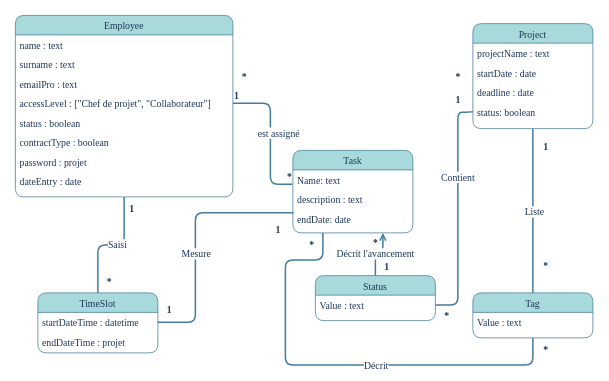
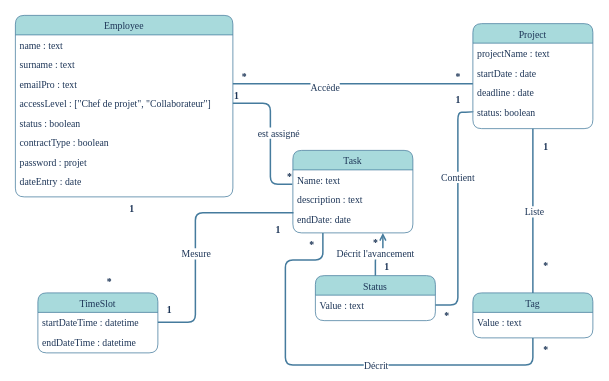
  <mxCell id="0" />
  <mxCell id="1" parent="0" />
- <mxCell id="2" style="edgeStyle=orthogonalEdgeStyle;rounded=1;orthogonalLoop=1;jettySize=auto;html=1;exitX=0.5;exitY=1;exitDx=0;exitDy=0;entryX=0.5;entryY=0;entryDx=0;entryDy=0;endArrow=none;endFill=0;fontSize=13;fontStyle=0;fontFamily=Tahoma;labelBorderColor=none;labelBackgroundColor=none;fontColor=default;strokeColor=#457B9D;strokeWidth=2;" parent="1" source="4" target="32" edge="1"><mxGeometry relative="1" as="geometry" /></mxCell>
- <mxCell id="3" value="Saisi" style="edgeLabel;html=1;align=center;verticalAlign=middle;resizable=0;points=[];fontSize=13;fontStyle=0;fontFamily=Tahoma;labelBorderColor=none;rounded=1;labelBackgroundColor=default;fontColor=#1D3557;" parent="2" vertex="1" connectable="0"><mxGeometry x="-0.094" y="-1" relative="1" as="geometry"><mxPoint as="offset" /></mxGeometry></mxCell>
  <mxCell id="4" value="Employee" style="swimlane;fontStyle=0;align=center;verticalAlign=top;childLayout=stackLayout;horizontal=1;startSize=26;horizontalStack=0;resizeParent=1;resizeLast=0;collapsible=1;marginBottom=0;rounded=1;shadow=0;strokeWidth=1;fontSize=13;fontFamily=Tahoma;labelBorderColor=none;labelBackgroundColor=none;fillColor=#A8DADC;strokeColor=#457B9D;fontColor=#1D3557;perimeterSpacing=0;" parent="1" vertex="1"><mxGeometry x="20" y="20" width="290" height="242" as="geometry"><mxRectangle x="230" y="140" width="160" height="26" as="alternateBounds" /></mxGeometry></mxCell>
  <mxCell id="5" value="name : text" style="text;align=left;verticalAlign=top;spacingLeft=4;spacingRight=4;overflow=hidden;rotatable=0;points=[[0,0.5],[1,0.5]];portConstraint=eastwest;fontSize=13;fontStyle=0;fontFamily=Tahoma;labelBorderColor=none;rounded=1;labelBackgroundColor=none;fontColor=#1D3557;" parent="4" vertex="1"><mxGeometry y="26" width="290" height="26" as="geometry" /></mxCell>
  <mxCell id="6" value="surname : text" style="text;align=left;verticalAlign=top;spacingLeft=4;spacingRight=4;overflow=hidden;rotatable=0;points=[[0,0.5],[1,0.5]];portConstraint=eastwest;rounded=1;shadow=0;html=0;fontSize=13;fontStyle=0;fontFamily=Tahoma;labelBorderColor=none;labelBackgroundColor=none;fontColor=#1D3557;" parent="4" vertex="1"><mxGeometry y="52" width="290" height="26" as="geometry" /></mxCell>
  <mxCell id="7" value="emailPro : text" style="text;align=left;verticalAlign=top;spacingLeft=4;spacingRight=4;overflow=hidden;rotatable=0;points=[[0,0.5],[1,0.5]];portConstraint=eastwest;rounded=1;shadow=0;html=0;fontSize=13;fontStyle=0;fontFamily=Tahoma;labelBorderColor=none;labelBackgroundColor=none;fontColor=#1D3557;" parent="4" vertex="1"><mxGeometry y="78" width="290" height="26" as="geometry" /></mxCell>
  <mxCell id="8" value="accessLevel : [&quot;Chef de projet&quot;, &quot;Collaborateur&quot;]&#10;" style="text;align=left;verticalAlign=top;spacingLeft=4;spacingRight=4;overflow=hidden;rotatable=0;points=[[0,0.5],[1,0.5]];portConstraint=eastwest;rounded=1;shadow=0;html=0;fontSize=13;fontStyle=0;fontFamily=Tahoma;labelBorderColor=none;labelBackgroundColor=none;fontColor=#1D3557;" parent="4" vertex="1"><mxGeometry y="104" width="290" height="26" as="geometry" /></mxCell>
  <mxCell id="9" value="status : boolean" style="text;align=left;verticalAlign=top;spacingLeft=4;spacingRight=4;overflow=hidden;rotatable=0;points=[[0,0.5],[1,0.5]];portConstraint=eastwest;rounded=1;shadow=0;html=0;fontSize=13;fontStyle=0;fontFamily=Tahoma;labelBorderColor=none;labelBackgroundColor=none;fontColor=#1D3557;" parent="4" vertex="1"><mxGeometry y="130" width="290" height="26" as="geometry" /></mxCell>
  <mxCell id="10" value="contractType : boolean" style="text;align=left;verticalAlign=top;spacingLeft=4;spacingRight=4;overflow=hidden;rotatable=0;points=[[0,0.5],[1,0.5]];portConstraint=eastwest;rounded=1;shadow=0;html=0;fontSize=13;fontStyle=0;fontFamily=Tahoma;labelBorderColor=none;labelBackgroundColor=none;fontColor=#1D3557;" parent="4" vertex="1"><mxGeometry y="156" width="290" height="26" as="geometry" /></mxCell>
  <mxCell id="11" value="password : projet" style="text;align=left;verticalAlign=top;spacingLeft=4;spacingRight=4;overflow=hidden;rotatable=0;points=[[0,0.5],[1,0.5]];portConstraint=eastwest;rounded=1;shadow=0;html=0;fontSize=13;fontStyle=0;fontFamily=Tahoma;labelBorderColor=none;labelBackgroundColor=none;fontColor=#1D3557;" parent="4" vertex="1"><mxGeometry y="182" width="290" height="26" as="geometry" /></mxCell>
  <mxCell id="12" value="dateEntry : date" style="text;align=left;verticalAlign=top;spacingLeft=4;spacingRight=4;overflow=hidden;rotatable=0;points=[[0,0.5],[1,0.5]];portConstraint=eastwest;rounded=1;shadow=0;html=0;fontSize=13;fontStyle=0;fontFamily=Tahoma;labelBorderColor=none;labelBackgroundColor=none;fontColor=#1D3557;" parent="4" vertex="1"><mxGeometry y="208" width="290" height="26" as="geometry" /></mxCell>
  <mxCell id="13" value="Task" style="swimlane;fontStyle=0;align=center;verticalAlign=top;childLayout=stackLayout;horizontal=1;startSize=26;horizontalStack=0;resizeParent=1;resizeLast=0;collapsible=1;marginBottom=0;rounded=1;shadow=0;strokeWidth=1;fontSize=13;fontFamily=Tahoma;labelBorderColor=none;labelBackgroundColor=none;fillColor=#A8DADC;strokeColor=#457B9D;fontColor=#1D3557;" parent="1" vertex="1"><mxGeometry x="390" y="200" width="160" height="110" as="geometry"><mxRectangle x="130" y="380" width="160" height="26" as="alternateBounds" /></mxGeometry></mxCell>
  <mxCell id="14" value="Name: text" style="text;align=left;verticalAlign=top;spacingLeft=4;spacingRight=4;overflow=hidden;rotatable=0;points=[[0,0.5],[1,0.5]];portConstraint=eastwest;strokeColor=none;fontSize=13;fontStyle=0;fontFamily=Tahoma;labelBorderColor=none;rounded=1;labelBackgroundColor=none;fontColor=#1D3557;" parent="13" vertex="1"><mxGeometry y="26" width="160" height="26" as="geometry" /></mxCell>
  <mxCell id="15" value="description : text" style="text;align=left;verticalAlign=top;spacingLeft=4;spacingRight=4;overflow=hidden;rotatable=0;points=[[0,0.5],[1,0.5]];portConstraint=eastwest;rounded=1;shadow=0;html=0;fontSize=13;fontStyle=0;fontFamily=Tahoma;labelBorderColor=none;labelBackgroundColor=none;fontColor=#1D3557;" parent="13" vertex="1"><mxGeometry y="52" width="160" height="26" as="geometry" /></mxCell>
  <mxCell id="16" value="endDate: date" style="text;align=left;verticalAlign=top;spacingLeft=4;spacingRight=4;overflow=hidden;rotatable=0;points=[[0,0.5],[1,0.5]];portConstraint=eastwest;rounded=1;shadow=0;html=0;fontSize=13;fontStyle=0;fontFamily=Tahoma;labelBorderColor=none;labelBackgroundColor=none;fontColor=#1D3557;" parent="13" vertex="1"><mxGeometry y="78" width="160" height="26" as="geometry" /></mxCell>
  <mxCell id="17" style="edgeStyle=orthogonalEdgeStyle;rounded=1;orthogonalLoop=1;jettySize=auto;html=1;exitX=0.5;exitY=1;exitDx=0;exitDy=0;entryX=0.5;entryY=0;entryDx=0;entryDy=0;endArrow=none;endFill=0;fontSize=13;fontStyle=0;fontFamily=Tahoma;labelBorderColor=none;labelBackgroundColor=none;fontColor=default;strokeColor=#457B9D;strokeWidth=2;" parent="1" source="19" target="26" edge="1"><mxGeometry relative="1" as="geometry" /></mxCell>
  <mxCell id="18" value="Liste" style="edgeLabel;html=1;align=center;verticalAlign=middle;resizable=0;points=[];fontSize=13;fontStyle=0;fontFamily=Tahoma;labelBorderColor=none;rounded=1;labelBackgroundColor=default;fontColor=#1D3557;" parent="17" vertex="1" connectable="0"><mxGeometry x="0.007" y="1" relative="1" as="geometry"><mxPoint as="offset" /></mxGeometry></mxCell>
  <mxCell id="19" value="Project" style="swimlane;fontStyle=0;align=center;verticalAlign=top;childLayout=stackLayout;horizontal=1;startSize=26;horizontalStack=0;resizeParent=1;resizeLast=0;collapsible=1;marginBottom=0;rounded=1;shadow=0;strokeWidth=1;fontSize=13;fontFamily=Tahoma;labelBorderColor=none;labelBackgroundColor=none;fillColor=#A8DADC;strokeColor=#457B9D;fontColor=#1D3557;" parent="1" vertex="1"><mxGeometry x="630" y="31" width="160" height="140" as="geometry"><mxRectangle x="550" y="140" width="160" height="26" as="alternateBounds" /></mxGeometry></mxCell>
  <mxCell id="20" value="projectName : text" style="text;align=left;verticalAlign=top;spacingLeft=4;spacingRight=4;overflow=hidden;rotatable=0;points=[[0,0.5],[1,0.5]];portConstraint=eastwest;fontSize=13;fontStyle=0;fontFamily=Tahoma;labelBorderColor=none;rounded=1;labelBackgroundColor=none;fontColor=#1D3557;" parent="19" vertex="1"><mxGeometry y="26" width="160" height="26" as="geometry" /></mxCell>
  <mxCell id="21" value="startDate : date" style="text;align=left;verticalAlign=top;spacingLeft=4;spacingRight=4;overflow=hidden;rotatable=0;points=[[0,0.5],[1,0.5]];portConstraint=eastwest;rounded=1;shadow=0;html=0;fontSize=13;fontStyle=0;fontFamily=Tahoma;labelBorderColor=none;labelBackgroundColor=none;fontColor=#1D3557;" parent="19" vertex="1"><mxGeometry y="52" width="160" height="26" as="geometry" /></mxCell>
  <mxCell id="22" value="deadline : date" style="text;align=left;verticalAlign=top;spacingLeft=4;spacingRight=4;overflow=hidden;rotatable=0;points=[[0,0.5],[1,0.5]];portConstraint=eastwest;rounded=1;shadow=0;html=0;fontSize=13;fontStyle=0;fontFamily=Tahoma;labelBorderColor=none;labelBackgroundColor=none;fontColor=#1D3557;" parent="19" vertex="1"><mxGeometry y="78" width="160" height="26" as="geometry" /></mxCell>
  <mxCell id="23" value="status: boolean" style="text;align=left;verticalAlign=top;spacingLeft=4;spacingRight=4;overflow=hidden;rotatable=0;points=[[0,0.5],[1,0.5]];portConstraint=eastwest;rounded=1;shadow=0;html=0;fontSize=13;fontStyle=0;fontFamily=Tahoma;labelBorderColor=none;labelBackgroundColor=none;fontColor=#1D3557;" parent="19" vertex="1"><mxGeometry y="104" width="160" height="26" as="geometry" /></mxCell>
  <mxCell id="24" style="edgeStyle=orthogonalEdgeStyle;rounded=1;orthogonalLoop=1;jettySize=auto;html=1;exitX=0.5;exitY=1;exitDx=0;exitDy=0;endArrow=none;endFill=0;fontSize=13;fontStyle=0;fontFamily=Tahoma;labelBorderColor=none;labelBackgroundColor=none;fontColor=default;strokeColor=#457B9D;strokeWidth=2;" parent="1" source="26" edge="1"><mxGeometry relative="1" as="geometry"><mxPoint x="430" y="310" as="targetPoint" /><Array as="points"><mxPoint x="710" y="486" /><mxPoint x="380" y="486" /><mxPoint x="380" y="346" /><mxPoint x="430" y="346" /></Array></mxGeometry></mxCell>
  <mxCell id="25" value="Décrit" style="edgeLabel;html=1;align=center;verticalAlign=middle;resizable=0;points=[];fontSize=13;fontStyle=0;fontFamily=Tahoma;labelBorderColor=none;rounded=1;labelBackgroundColor=default;fontColor=#1D3557;" parent="24" vertex="1" connectable="0"><mxGeometry x="0.281" relative="1" as="geometry"><mxPoint x="120" y="13" as="offset" /></mxGeometry></mxCell>
  <mxCell id="26" value="Tag" style="swimlane;fontStyle=0;align=center;verticalAlign=top;childLayout=stackLayout;horizontal=1;startSize=26;horizontalStack=0;resizeParent=1;resizeLast=0;collapsible=1;marginBottom=0;rounded=1;shadow=0;strokeWidth=1;fontSize=13;fontFamily=Tahoma;labelBorderColor=none;labelBackgroundColor=none;fillColor=#A8DADC;strokeColor=#457B9D;fontColor=#1D3557;" parent="1" vertex="1"><mxGeometry x="630" y="390" width="160" height="60" as="geometry"><mxRectangle x="130" y="380" width="160" height="26" as="alternateBounds" /></mxGeometry></mxCell>
  <mxCell id="27" value="Value : text" style="text;align=left;verticalAlign=top;spacingLeft=4;spacingRight=4;overflow=hidden;rotatable=0;points=[[0,0.5],[1,0.5]];portConstraint=eastwest;strokeColor=none;fontSize=13;fontStyle=0;fontFamily=Tahoma;labelBorderColor=none;rounded=1;labelBackgroundColor=none;fontColor=#1D3557;" parent="26" vertex="1"><mxGeometry y="26" width="160" height="26" as="geometry" /></mxCell>
  <mxCell id="28" style="edgeStyle=orthogonalEdgeStyle;rounded=1;orthogonalLoop=1;jettySize=auto;html=1;exitX=0.5;exitY=0;exitDx=0;exitDy=0;entryX=0.75;entryY=1;entryDx=0;entryDy=0;endArrow=open;endFill=0;fontSize=13;fontStyle=0;fontFamily=Tahoma;labelBorderColor=none;labelBackgroundColor=none;fontColor=default;strokeColor=#457B9D;strokeWidth=2;" parent="1" source="30" target="13" edge="1"><mxGeometry relative="1" as="geometry" /></mxCell>
  <mxCell id="29" value="Décrit l'avancement" style="edgeLabel;html=1;align=center;verticalAlign=middle;resizable=0;points=[];fontSize=13;fontStyle=0;fontFamily=Tahoma;labelBorderColor=none;rounded=1;labelBackgroundColor=default;fontColor=#1D3557;" parent="28" vertex="1" connectable="0"><mxGeometry x="-0.133" y="-2" relative="1" as="geometry"><mxPoint x="-1" y="-3" as="offset" /></mxGeometry></mxCell>
  <mxCell id="30" value="Status" style="swimlane;fontStyle=0;align=center;verticalAlign=top;childLayout=stackLayout;horizontal=1;startSize=26;horizontalStack=0;resizeParent=1;resizeLast=0;collapsible=1;marginBottom=0;rounded=1;shadow=0;strokeWidth=1;fontSize=13;fontFamily=Tahoma;labelBorderColor=none;labelBackgroundColor=none;fillColor=#A8DADC;strokeColor=#457B9D;fontColor=#1D3557;" parent="1" vertex="1"><mxGeometry x="420" y="367" width="160" height="60" as="geometry"><mxRectangle x="130" y="380" width="160" height="26" as="alternateBounds" /></mxGeometry></mxCell>
  <mxCell id="31" value="Value : text" style="text;align=left;verticalAlign=top;spacingLeft=4;spacingRight=4;overflow=hidden;rotatable=0;points=[[0,0.5],[1,0.5]];portConstraint=eastwest;strokeColor=none;fontSize=13;fontStyle=0;fontFamily=Tahoma;labelBorderColor=none;rounded=1;labelBackgroundColor=none;fontColor=#1D3557;" parent="30" vertex="1"><mxGeometry y="26" width="160" height="26" as="geometry" /></mxCell>
  <mxCell id="32" value="TimeSlot" style="swimlane;fontStyle=0;align=center;verticalAlign=top;childLayout=stackLayout;horizontal=1;startSize=26;horizontalStack=0;resizeParent=1;resizeLast=0;collapsible=1;marginBottom=0;rounded=1;shadow=0;strokeWidth=1;fontSize=13;fontFamily=Tahoma;labelBorderColor=none;labelBackgroundColor=none;fillColor=#A8DADC;strokeColor=#457B9D;fontColor=#1D3557;" parent="1" vertex="1"><mxGeometry x="50" y="390" width="160" height="80" as="geometry"><mxRectangle x="550" y="140" width="160" height="26" as="alternateBounds" /></mxGeometry></mxCell>
  <mxCell id="33" value="startDateTime : datetime" style="text;align=left;verticalAlign=top;spacingLeft=4;spacingRight=4;overflow=hidden;rotatable=0;points=[[0,0.5],[1,0.5]];portConstraint=eastwest;rounded=1;shadow=0;html=0;fontSize=13;fontStyle=0;fontFamily=Tahoma;labelBorderColor=none;labelBackgroundColor=none;fontColor=#1D3557;" parent="32" vertex="1"><mxGeometry y="26" width="160" height="26" as="geometry" /></mxCell>
- <mxCell id="34" value="endDateTime : projet" style="text;align=left;verticalAlign=top;spacingLeft=4;spacingRight=4;overflow=hidden;rotatable=0;points=[[0,0.5],[1,0.5]];portConstraint=eastwest;rounded=1;shadow=0;html=0;fontSize=13;fontStyle=0;fontFamily=Tahoma;labelBorderColor=none;labelBackgroundColor=none;fontColor=#1D3557;" parent="32" vertex="1"><mxGeometry y="52" width="160" height="26" as="geometry" /></mxCell>
+ <mxCell id="34" value="endDateTime : datetime" style="text;align=left;verticalAlign=top;spacingLeft=4;spacingRight=4;overflow=hidden;rotatable=0;points=[[0,0.5],[1,0.5]];portConstraint=eastwest;rounded=1;shadow=0;html=0;fontSize=13;fontStyle=0;fontFamily=Tahoma;labelBorderColor=none;labelBackgroundColor=none;fontColor=#1D3557;" parent="32" vertex="1"><mxGeometry y="52" width="160" height="26" as="geometry" /></mxCell>
+ <mxCell id="35" style="edgeStyle=orthogonalEdgeStyle;rounded=1;orthogonalLoop=1;jettySize=auto;html=1;entryX=0;entryY=0.077;entryDx=0;entryDy=0;entryPerimeter=0;endArrow=none;endFill=0;fontSize=13;fontStyle=0;fontFamily=Tahoma;labelBorderColor=none;labelBackgroundColor=none;fontColor=default;strokeColor=#457B9D;strokeWidth=2;" parent="1" source="7" target="22" edge="1"><mxGeometry relative="1" as="geometry" /></mxCell>
+ <mxCell id="36" value="Accède" style="edgeLabel;html=1;align=center;verticalAlign=middle;resizable=0;points=[];fontSize=13;fontStyle=0;fontFamily=Tahoma;labelBorderColor=none;rounded=1;labelBackgroundColor=default;fontColor=#1D3557;" parent="35" vertex="1" connectable="0"><mxGeometry x="-0.237" y="-4" relative="1" as="geometry"><mxPoint as="offset" /></mxGeometry></mxCell>
  <mxCell id="37" value="*" style="text;html=1;align=center;verticalAlign=middle;resizable=0;points=[];autosize=1;strokeColor=none;fillColor=none;fontSize=13;fontStyle=1;fontFamily=Tahoma;labelBorderColor=none;rounded=1;labelBackgroundColor=none;fontColor=#1D3557;" parent="1" vertex="1"><mxGeometry x="310" y="87" width="30" height="30" as="geometry" /></mxCell>
  <mxCell id="38" value="*" style="text;html=1;align=center;verticalAlign=middle;resizable=0;points=[];autosize=1;strokeColor=none;fillColor=none;fontSize=13;fontStyle=1;fontFamily=Tahoma;labelBorderColor=none;rounded=1;labelBackgroundColor=none;fontColor=#1D3557;" parent="1" vertex="1"><mxGeometry x="595" y="87" width="30" height="30" as="geometry" /></mxCell>
  <mxCell id="39" value="1" style="text;html=1;align=center;verticalAlign=middle;resizable=0;points=[];autosize=1;strokeColor=none;fillColor=none;fontSize=13;fontStyle=1;fontFamily=Tahoma;labelBorderColor=none;rounded=1;labelBackgroundColor=none;fontColor=#1D3557;strokeWidth=2;" parent="1" vertex="1"><mxGeometry x="160" y="262" width="30" height="30" as="geometry" /></mxCell>
  <mxCell id="40" value="*" style="text;html=1;align=center;verticalAlign=middle;resizable=0;points=[];autosize=1;strokeColor=none;fillColor=none;fontSize=13;fontStyle=1;fontFamily=Tahoma;labelBorderColor=none;rounded=1;labelBackgroundColor=none;fontColor=#1D3557;" parent="1" vertex="1"><mxGeometry x="130" y="360" width="30" height="30" as="geometry" /></mxCell>
  <mxCell id="41" value="*" style="text;html=1;align=center;verticalAlign=middle;resizable=0;points=[];autosize=1;strokeColor=none;fillColor=none;fontSize=13;fontStyle=1;fontFamily=Tahoma;labelBorderColor=none;rounded=1;labelBackgroundColor=none;fontColor=#1D3557;" parent="1" vertex="1"><mxGeometry x="485" y="308" width="30" height="30" as="geometry" /></mxCell>
  <mxCell id="42" value="1" style="text;html=1;align=center;verticalAlign=middle;resizable=0;points=[];autosize=1;strokeColor=none;fillColor=none;fontSize=13;fontStyle=1;fontFamily=Tahoma;labelBorderColor=none;rounded=1;labelBackgroundColor=none;fontColor=#1D3557;" parent="1" vertex="1"><mxGeometry x="500" y="340" width="30" height="30" as="geometry" /></mxCell>
  <mxCell id="43" style="edgeStyle=orthogonalEdgeStyle;rounded=1;orthogonalLoop=1;jettySize=auto;html=1;exitX=0;exitY=0.5;exitDx=0;exitDy=0;entryX=1;entryY=0.5;entryDx=0;entryDy=0;endArrow=none;endFill=0;fontSize=13;fontStyle=0;fontFamily=Tahoma;labelBorderColor=none;labelBackgroundColor=none;fontColor=default;strokeColor=#457B9D;strokeWidth=2;" parent="1" source="23" target="31" edge="1"><mxGeometry relative="1" as="geometry"><Array as="points"><mxPoint x="630" y="149" /><mxPoint x="610" y="149" /><mxPoint x="610" y="406" /></Array></mxGeometry></mxCell>
  <mxCell id="44" value="Contient" style="edgeLabel;html=1;align=center;verticalAlign=middle;resizable=0;points=[];fontSize=13;fontStyle=0;fontFamily=Tahoma;labelBorderColor=none;rounded=1;labelBackgroundColor=default;fontColor=#1D3557;" parent="43" vertex="1" connectable="0"><mxGeometry x="-0.304" y="-1" relative="1" as="geometry"><mxPoint as="offset" /></mxGeometry></mxCell>
  <mxCell id="45" value="1" style="text;html=1;align=center;verticalAlign=middle;resizable=0;points=[];autosize=1;strokeColor=none;fillColor=none;fontSize=13;fontStyle=1;fontFamily=Tahoma;labelBorderColor=none;rounded=1;labelBackgroundColor=none;fontColor=#1D3557;" parent="1" vertex="1"><mxGeometry x="595" y="117" width="30" height="30" as="geometry" /></mxCell>
  <mxCell id="46" value="*" style="text;html=1;align=center;verticalAlign=middle;resizable=0;points=[];autosize=1;strokeColor=none;fillColor=none;fontSize=13;fontStyle=1;fontFamily=Tahoma;labelBorderColor=none;rounded=1;labelBackgroundColor=none;fontColor=#1D3557;" parent="1" vertex="1"><mxGeometry x="580" y="405" width="30" height="30" as="geometry" /></mxCell>
  <mxCell id="47" value="*" style="text;html=1;align=center;verticalAlign=middle;resizable=0;points=[];autosize=1;strokeColor=none;fillColor=none;fontSize=13;fontStyle=1;fontFamily=Tahoma;labelBorderColor=none;rounded=1;labelBackgroundColor=none;fontColor=#1D3557;" parent="1" vertex="1"><mxGeometry x="400" y="310" width="30" height="30" as="geometry" /></mxCell>
  <mxCell id="48" value="*" style="text;html=1;align=center;verticalAlign=middle;resizable=0;points=[];autosize=1;strokeColor=none;fillColor=none;fontSize=13;fontStyle=1;fontFamily=Tahoma;labelBorderColor=none;rounded=1;labelBackgroundColor=none;fontColor=#1D3557;" parent="1" vertex="1"><mxGeometry x="712" y="450" width="30" height="30" as="geometry" /></mxCell>
  <mxCell id="49" value="*" style="text;html=1;align=center;verticalAlign=middle;resizable=0;points=[];autosize=1;strokeColor=none;fillColor=none;fontSize=13;fontStyle=1;fontFamily=Tahoma;labelBorderColor=none;rounded=1;labelBackgroundColor=none;fontColor=#1D3557;" parent="1" vertex="1"><mxGeometry x="712" y="338" width="30" height="30" as="geometry" /></mxCell>
  <mxCell id="50" value="1" style="text;html=1;align=center;verticalAlign=middle;resizable=0;points=[];autosize=1;strokeColor=none;fillColor=none;fontSize=13;fontStyle=1;fontFamily=Tahoma;labelBorderColor=none;rounded=1;labelBackgroundColor=none;fontColor=#1D3557;" parent="1" vertex="1"><mxGeometry x="712" y="180" width="30" height="30" as="geometry" /></mxCell>
  <mxCell id="51" style="edgeStyle=orthogonalEdgeStyle;rounded=1;orthogonalLoop=1;jettySize=auto;html=1;exitX=1;exitY=0.5;exitDx=0;exitDy=0;entryX=0.005;entryY=0.205;entryDx=0;entryDy=0;entryPerimeter=0;endArrow=none;endFill=0;fontSize=13;fontStyle=0;fontFamily=Tahoma;labelBorderColor=none;labelBackgroundColor=none;fontColor=default;strokeColor=#457B9D;strokeWidth=2;" parent="1" source="33" target="16" edge="1"><mxGeometry relative="1" as="geometry"><Array as="points"><mxPoint x="260" y="429" /><mxPoint x="260" y="283" /></Array></mxGeometry></mxCell>
  <mxCell id="52" value="Mesure" style="edgeLabel;html=1;align=center;verticalAlign=middle;resizable=0;points=[];fontSize=13;fontStyle=0;fontFamily=Tahoma;labelBorderColor=none;rounded=1;labelBackgroundColor=default;fontColor=#1D3557;" parent="51" vertex="1" connectable="0"><mxGeometry x="-0.133" relative="1" as="geometry"><mxPoint as="offset" /></mxGeometry></mxCell>
  <mxCell id="53" value="1" style="text;html=1;align=center;verticalAlign=middle;resizable=0;points=[];autosize=1;strokeColor=none;fillColor=none;fontSize=13;fontStyle=1;fontFamily=Tahoma;labelBorderColor=none;rounded=1;labelBackgroundColor=none;fontColor=#1D3557;" parent="1" vertex="1"><mxGeometry x="210" y="397" width="30" height="30" as="geometry" /></mxCell>
  <mxCell id="54" value="1" style="text;html=1;align=center;verticalAlign=middle;resizable=0;points=[];autosize=1;strokeColor=none;fillColor=none;fontSize=13;fontStyle=1;fontFamily=Tahoma;labelBorderColor=none;rounded=1;labelBackgroundColor=none;fontColor=#1D3557;" parent="1" vertex="1"><mxGeometry x="355" y="290" width="30" height="30" as="geometry" /></mxCell>
  <mxCell id="55" value="" style="endArrow=none;html=1;edgeStyle=orthogonalEdgeStyle;rounded=1;entryX=-0.005;entryY=0.731;entryDx=0;entryDy=0;entryPerimeter=0;fontSize=13;fontStyle=0;fontFamily=Tahoma;labelBorderColor=none;labelBackgroundColor=none;fontColor=default;strokeColor=#457B9D;strokeWidth=2;exitX=1;exitY=0.5;exitDx=0;exitDy=0;" parent="1" source="8" target="14" edge="1"><mxGeometry relative="1" as="geometry"><mxPoint x="280" y="140" as="sourcePoint" /><mxPoint x="330" y="250" as="targetPoint" /><Array as="points"><mxPoint x="360" y="137" /><mxPoint x="360" y="245" /></Array></mxGeometry></mxCell>
  <mxCell id="56" value="1" style="edgeLabel;resizable=0;html=1;align=left;verticalAlign=bottom;fontSize=13;fontStyle=1;fontFamily=Tahoma;labelBorderColor=none;rounded=1;labelBackgroundColor=none;fontColor=#1D3557;" parent="55" connectable="0" vertex="1"><mxGeometry x="-1" relative="1" as="geometry" /></mxCell>
  <mxCell id="57" value="*" style="edgeLabel;resizable=0;html=1;align=right;verticalAlign=bottom;fontSize=13;fontStyle=1;fontFamily=Tahoma;labelBorderColor=none;rounded=1;labelBackgroundColor=none;fontColor=#1D3557;" parent="55" connectable="0" vertex="1"><mxGeometry x="1" relative="1" as="geometry" /></mxCell>
  <mxCell id="58" value="est assigné" style="edgeLabel;html=1;align=center;verticalAlign=middle;resizable=0;points=[];fontSize=13;fontStyle=0;fontFamily=Tahoma;labelBorderColor=none;rounded=1;labelBackgroundColor=default;fontColor=#1D3557;" parent="55" vertex="1" connectable="0"><mxGeometry x="-0.06" relative="1" as="geometry"><mxPoint x="10" y="1" as="offset" /></mxGeometry></mxCell>
